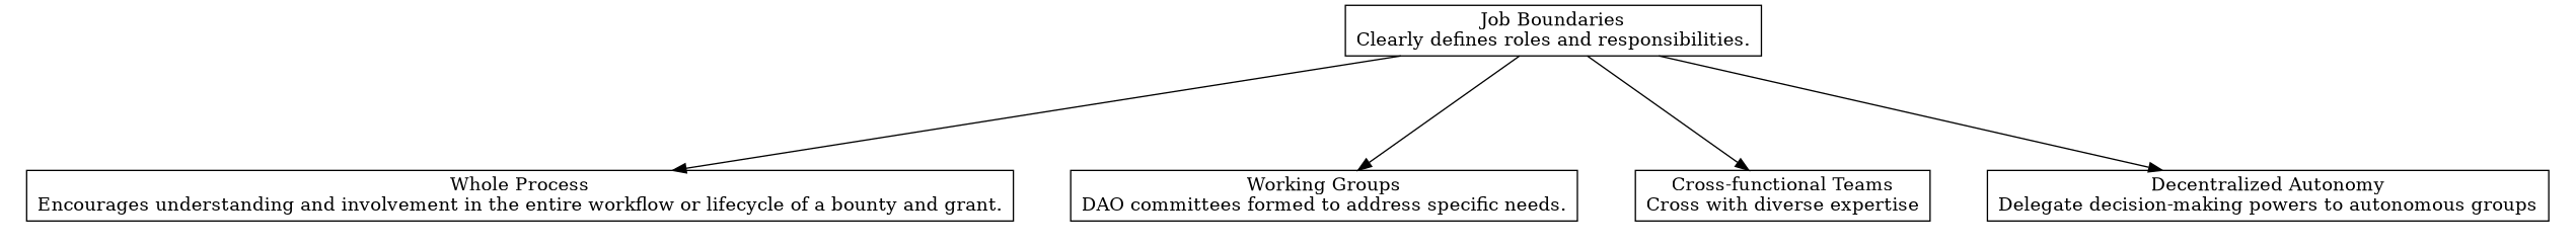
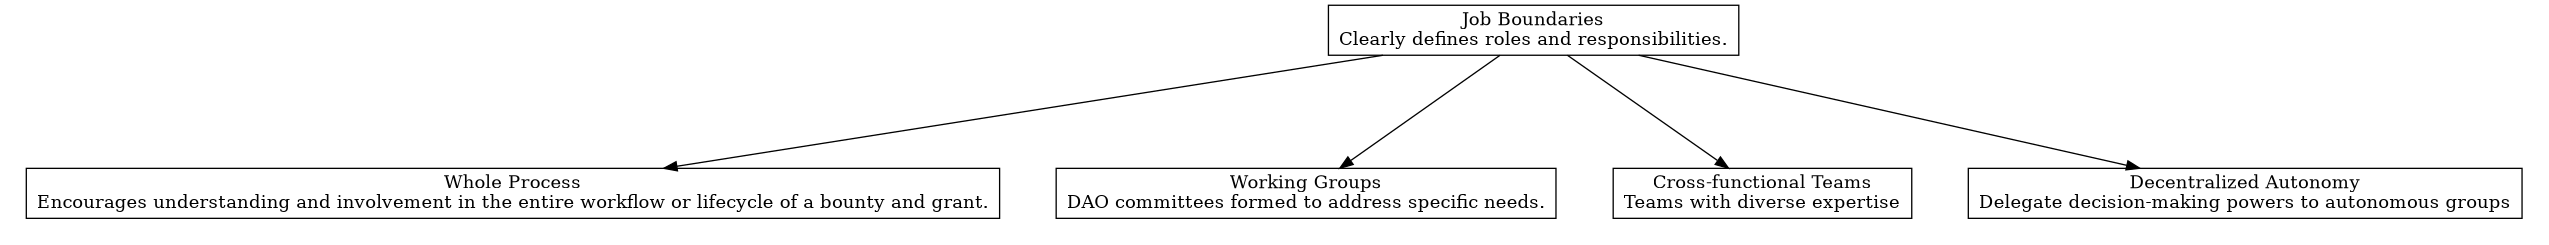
  digraph {
    nodesep=0.6
    rankdir=TB
    ranksep=1.2
    node [shape=box]
    n1 [label="Decentralized Autonomy\nDelegate decision-making powers to autonomous groups"]
-   n2 [label="Cross-functional Teams\nCross with diverse expertise"]
+   n2 [label="Cross-functional Teams\nTeams with diverse expertise"]
    n3 [label="Working Groups\nDAO committees formed to address specific needs."]
    n4 [label="Whole Process\nEncourages understanding and involvement in the entire workflow or lifecycle of a bounty and grant."]
    n5 [label="Job Boundaries\nClearly defines roles and responsibilities."]
    subgraph cluster_1 {
      rank=min
      style=invis
      n1
      n2
      n3
      n4
    }
    n5 -> n1
    n5 -> n2
    n5 -> n3
    n5 -> n4
  }
